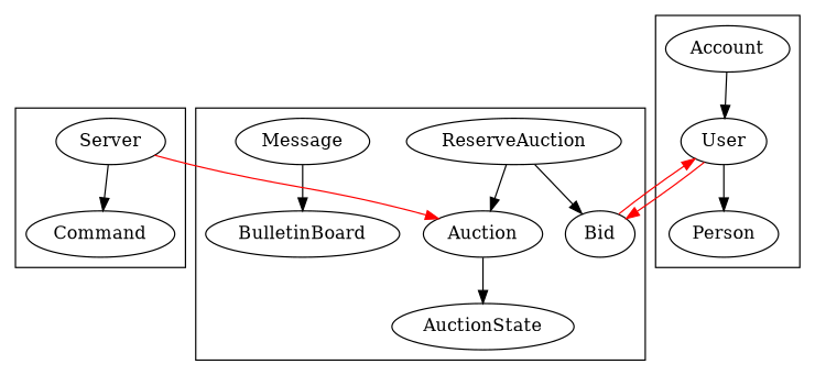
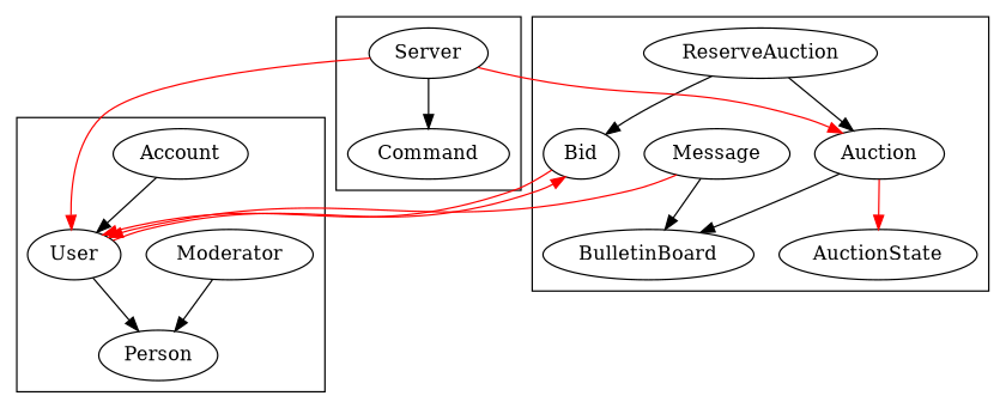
  digraph {
    compound=true
    n1 [label=Person]
+   n2 [label=Moderator]
    n3 [label=User]
    n4 [label=Account]
    n5 [label=Bid]
    n6 [label=Auction]
    n7 [label=AuctionState]
    n8 [label=BulletinBoard]
    n9 [label=ReserveAuction]
    n10 [label=Message]
    n11 [label=Server]
    n12 [label=Command]
    subgraph cluster_1 {
      shape=ellipse
      n1
+     n2
      n3
      n4
    }
    subgraph cluster_2 {
      n5
      n6
      n7
      n8
      n9
      n10
    }
    subgraph cluster_3 {
      n11
      n12
    }
+   n2 -> n1
    n3 -> n1
    n3 -> n5 [color=red]
    n4 -> n3
    n5 -> n3 [color=red]
-   n6 -> n7
+   n6 -> n7 [color=red]
+   n6 -> n8
    n9 -> n5
    n9 -> n6
+   n10 -> n3 [color=red]
    n10 -> n8
+   n11 -> n3 [color=red]
    n11 -> n6 [color=red]
    n11 -> n12
  }
